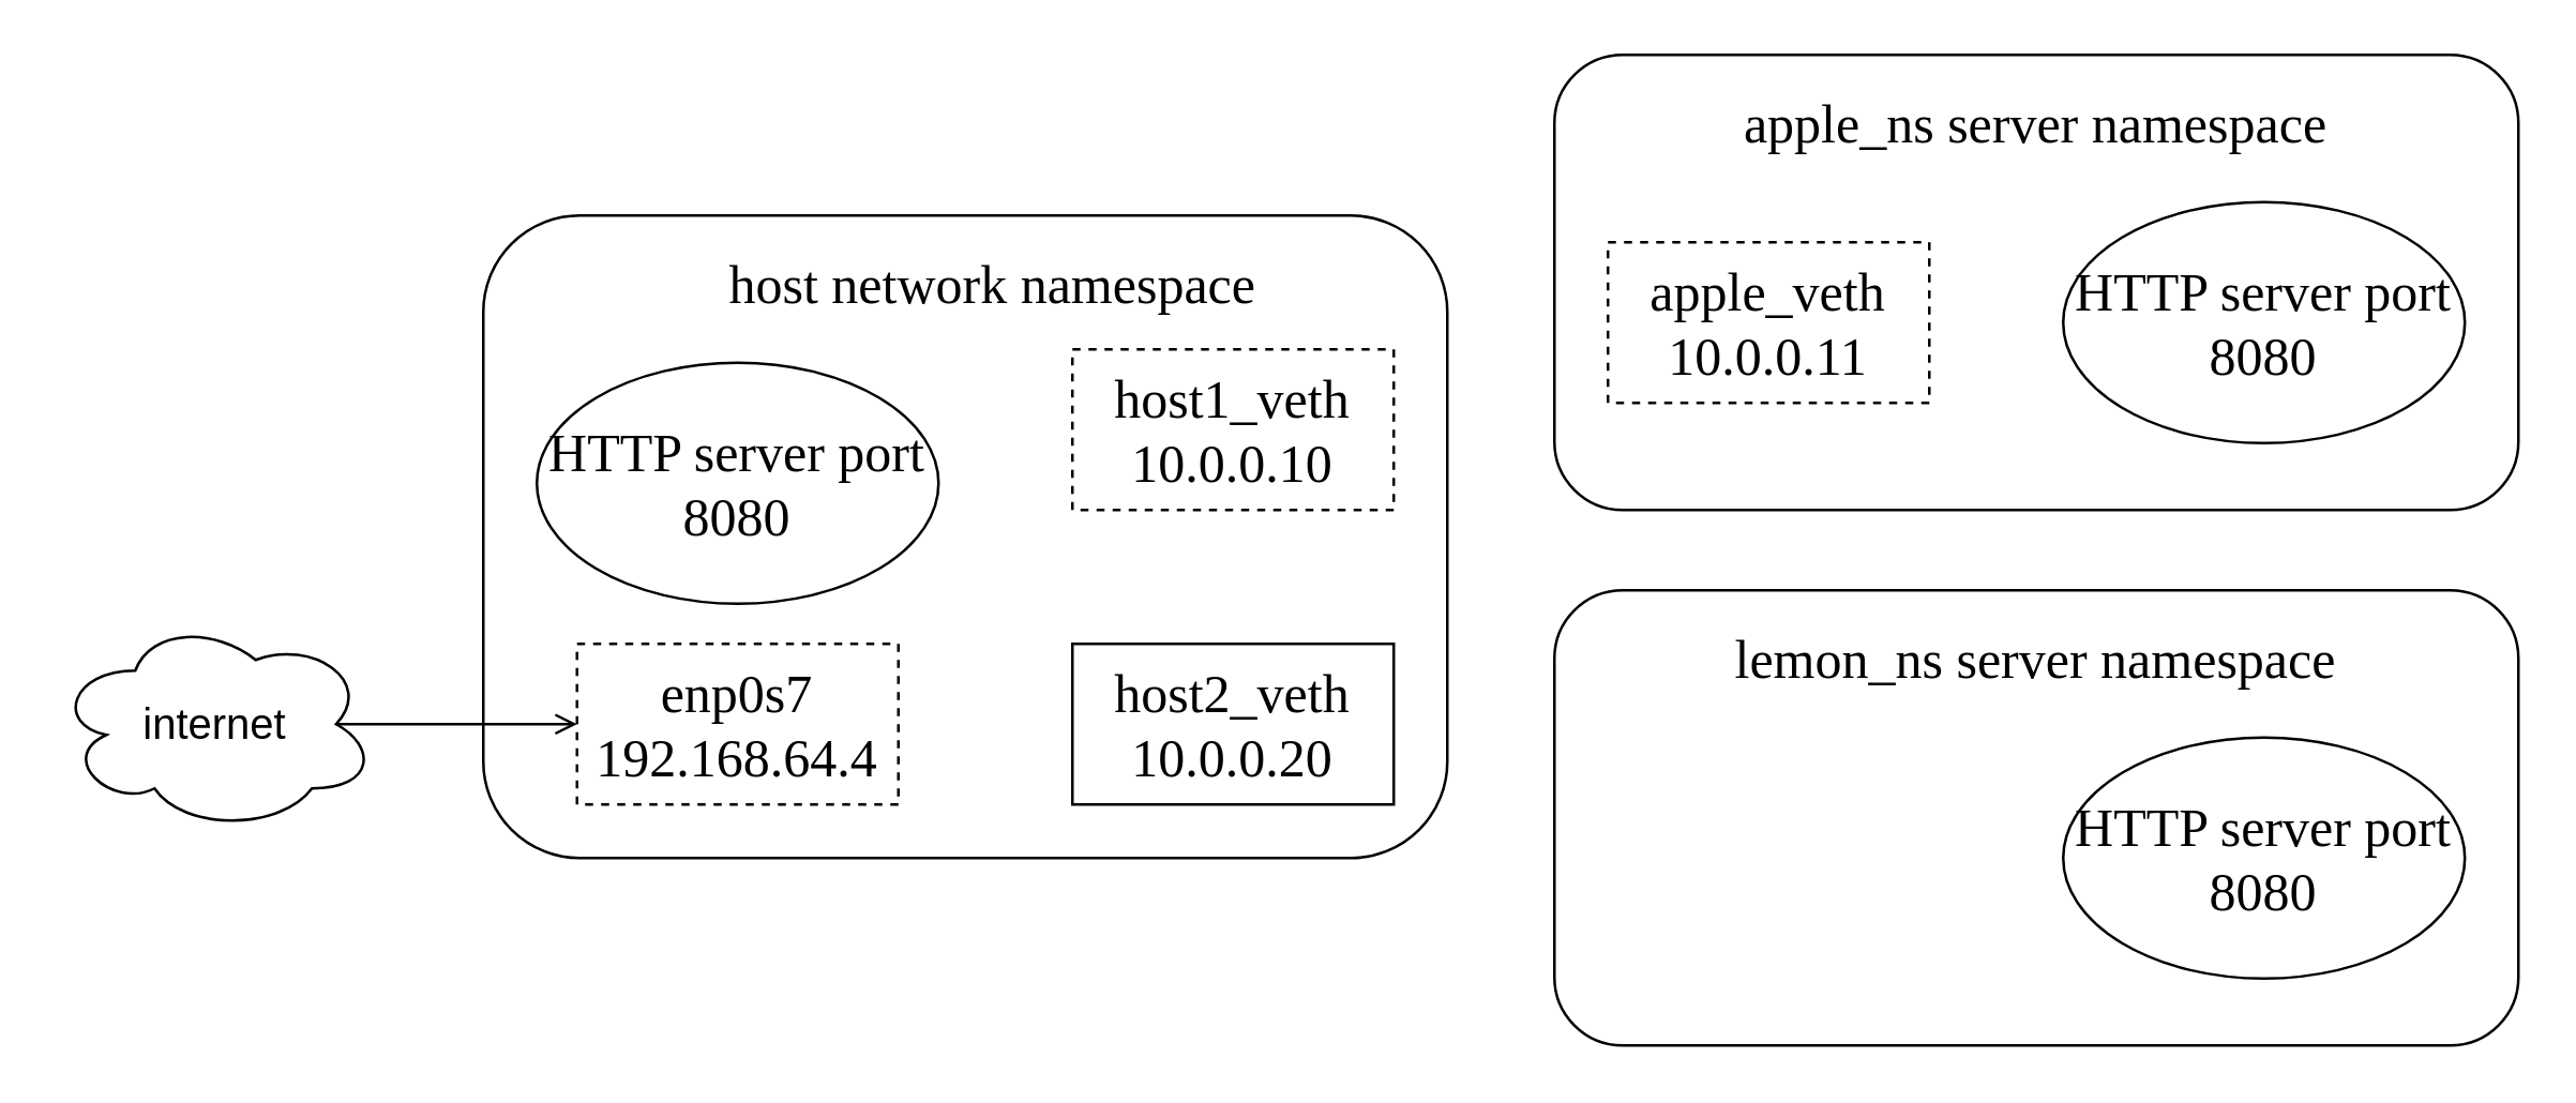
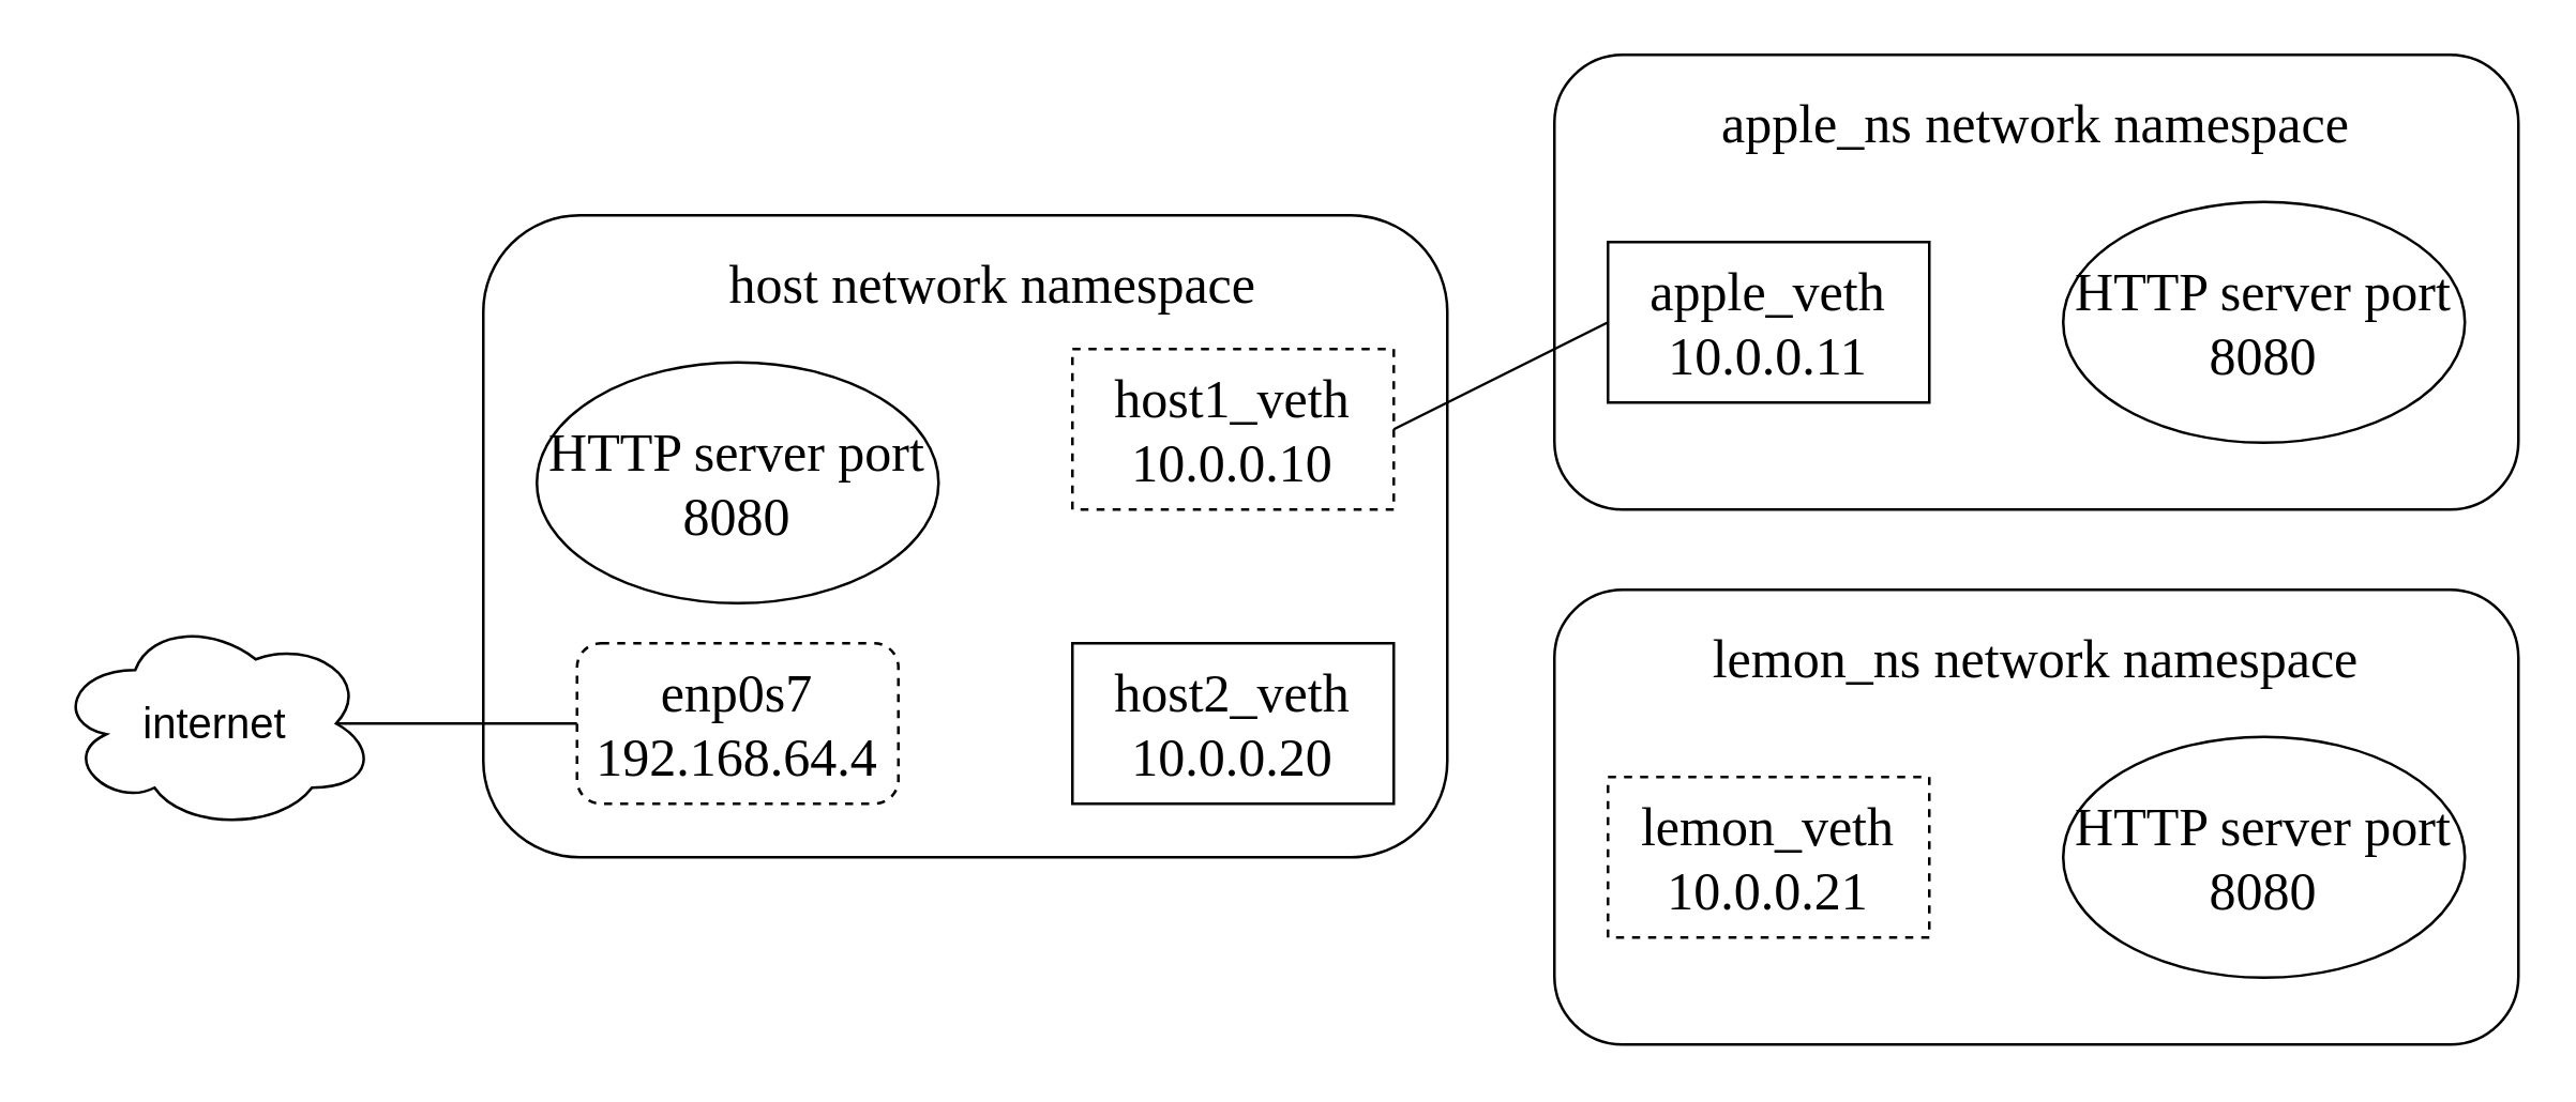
  <mxCell id="0" />
  <mxCell id="1" parent="0" />
  <mxCell id="2" value="" style="rounded=1;whiteSpace=wrap;html=1;" parent="1" vertex="1"><mxGeometry x="180" y="80" width="360" height="240" as="geometry" /></mxCell>
  <mxCell id="3" value="host network namespace" style="text;html=1;strokeColor=none;fillColor=none;align=center;verticalAlign=middle;whiteSpace=wrap;rounded=0;fontSize=20;fontFamily=Architects Daughter;" parent="1" vertex="1"><mxGeometry x="232.5" y="90" width="275" height="30" as="geometry" /></mxCell>
  <mxCell id="4" value="HTTP server port 8080" style="ellipse;whiteSpace=wrap;html=1;hachureGap=4;fontFamily=Architects Daughter;fontSource=https%3A%2F%2Ffonts.googleapis.com%2Fcss%3Ffamily%3DArchitects%2BDaughter;fontSize=20;" parent="1" vertex="1"><mxGeometry x="200" y="135" width="150" height="90" as="geometry" /></mxCell>
  <mxCell id="5" value="" style="rounded=1;whiteSpace=wrap;html=1;" parent="1" vertex="1"><mxGeometry x="580" y="20" width="360" height="170" as="geometry" /></mxCell>
- <mxCell id="6" value="apple_ns server namespace" style="text;html=1;strokeColor=none;fillColor=none;align=center;verticalAlign=middle;whiteSpace=wrap;rounded=0;fontSize=20;fontFamily=Architects Daughter;" parent="1" vertex="1"><mxGeometry x="596.25" y="30" width="327.5" height="30" as="geometry" /></mxCell>
+ <mxCell id="6" value="apple_ns network namespace" style="text;html=1;strokeColor=none;fillColor=none;align=center;verticalAlign=middle;whiteSpace=wrap;rounded=0;fontSize=20;fontFamily=Architects Daughter;" parent="1" vertex="1"><mxGeometry x="596.25" y="30" width="327.5" height="30" as="geometry" /></mxCell>
  <mxCell id="7" value="&lt;div&gt;host1_veth&lt;/div&gt;&lt;div&gt;10.0.0.10&lt;br&gt;&lt;/div&gt;" style="rounded=0;whiteSpace=wrap;html=1;hachureGap=4;fontFamily=Architects Daughter;fontSource=https%3A%2F%2Ffonts.googleapis.com%2Fcss%3Ffamily%3DArchitects%2BDaughter;fontSize=20;dashed=1;strokeColor=default;" parent="1" vertex="1"><mxGeometry x="400" y="130" width="120" height="60" as="geometry" /></mxCell>
- <mxCell id="8" value="&lt;div&gt;apple_veth&lt;/div&gt;&lt;div&gt;10.0.0.11&lt;br&gt;&lt;/div&gt;" style="rounded=0;whiteSpace=wrap;html=1;hachureGap=4;fontFamily=Architects Daughter;fontSource=https%3A%2F%2Ffonts.googleapis.com%2Fcss%3Ffamily%3DArchitects%2BDaughter;fontSize=20;dashed=1;strokeColor=default;" parent="1" vertex="1"><mxGeometry x="600" y="90" width="120" height="60" as="geometry" /></mxCell>
+ <mxCell id="8" value="&lt;div&gt;apple_veth&lt;/div&gt;&lt;div&gt;10.0.0.11&lt;br&gt;&lt;/div&gt;" style="rounded=0;whiteSpace=wrap;html=1;hachureGap=4;fontFamily=Architects Daughter;fontSource=https%3A%2F%2Ffonts.googleapis.com%2Fcss%3Ffamily%3DArchitects%2BDaughter;fontSize=20;dashed=0;strokeColor=default;" parent="1" vertex="1"><mxGeometry x="600" y="90" width="120" height="60" as="geometry" /></mxCell>
+ <mxCell id="9" value="" style="endArrow=none;html=1;rounded=0;hachureGap=4;fontFamily=Architects Daughter;fontSource=https%3A%2F%2Ffonts.googleapis.com%2Fcss%3Ffamily%3DArchitects%2BDaughter;fontSize=16;exitX=1;exitY=0.5;exitDx=0;exitDy=0;entryX=0;entryY=0.5;entryDx=0;entryDy=0;" parent="1" source="7" target="8" edge="1"><mxGeometry width="50" height="50" relative="1" as="geometry"><mxPoint x="560" y="260" as="sourcePoint" /><mxPoint x="610" y="210" as="targetPoint" /></mxGeometry></mxCell>
  <mxCell id="10" value="HTTP server port 8080" style="ellipse;whiteSpace=wrap;html=1;hachureGap=4;fontFamily=Architects Daughter;fontSource=https%3A%2F%2Ffonts.googleapis.com%2Fcss%3Ffamily%3DArchitects%2BDaughter;fontSize=20;" parent="1" vertex="1"><mxGeometry x="770" y="75" width="150" height="90" as="geometry" /></mxCell>
- <mxCell id="11" value="&lt;div&gt;enp0s7&lt;/div&gt;&lt;div&gt;192.168.64.4&lt;br&gt;&lt;/div&gt;" style="rounded=0;whiteSpace=wrap;html=1;hachureGap=4;fontFamily=Architects Daughter;fontSource=https%3A%2F%2Ffonts.googleapis.com%2Fcss%3Ffamily%3DArchitects%2BDaughter;fontSize=20;dashed=1;strokeColor=default;" parent="1" vertex="1"><mxGeometry x="215" y="240" width="120" height="60" as="geometry" /></mxCell>
+ <mxCell id="11" value="&lt;div&gt;enp0s7&lt;/div&gt;&lt;div&gt;192.168.64.4&lt;br&gt;&lt;/div&gt;" style="whiteSpace=wrap;html=1;hachureGap=4;fontFamily=Architects Daughter;fontSource=https%3A%2F%2Ffonts.googleapis.com%2Fcss%3Ffamily%3DArchitects%2BDaughter;fontSize=20;dashed=1;strokeColor=default;rounded=1;" parent="1" vertex="1"><mxGeometry x="215" y="240" width="120" height="60" as="geometry" /></mxCell>
  <mxCell id="12" value="&lt;font style=&quot;font-size: 16px;&quot;&gt;internet&lt;/font&gt;" style="ellipse;shape=cloud;whiteSpace=wrap;html=1;" parent="1" vertex="1"><mxGeometry x="20" y="230" width="120" height="80" as="geometry" /></mxCell>
- <mxCell id="13" value="" style="endArrow=open;html=1;rounded=0;exitX=0.875;exitY=0.5;exitDx=0;exitDy=0;exitPerimeter=0;entryX=0;entryY=0.5;entryDx=0;entryDy=0;" parent="1" source="12" target="11" edge="1"><mxGeometry width="50" height="50" relative="1" as="geometry"><mxPoint x="320" y="310" as="sourcePoint" /><mxPoint x="180" y="350" as="targetPoint" /></mxGeometry></mxCell>
+ <mxCell id="13" value="" style="endArrow=none;html=1;rounded=0;exitX=0.875;exitY=0.5;exitDx=0;exitDy=0;exitPerimeter=0;entryX=0;entryY=0.5;entryDx=0;entryDy=0;" parent="1" source="12" target="11" edge="1"><mxGeometry width="50" height="50" relative="1" as="geometry"><mxPoint x="320" y="310" as="sourcePoint" /><mxPoint x="180" y="350" as="targetPoint" /></mxGeometry></mxCell>
  <mxCell id="14" value="" style="rounded=1;whiteSpace=wrap;html=1;" vertex="1" parent="1"><mxGeometry x="580" y="220" width="360" height="170" as="geometry" /></mxCell>
- <mxCell id="15" value="lemon_ns server namespace" style="text;html=1;strokeColor=none;fillColor=none;align=center;verticalAlign=middle;whiteSpace=wrap;rounded=0;fontSize=20;fontFamily=Architects Daughter;" vertex="1" parent="1"><mxGeometry x="596.25" y="230" width="327.5" height="30" as="geometry" /></mxCell>
+ <mxCell id="15" value="lemon_ns network namespace" style="text;html=1;strokeColor=none;fillColor=none;align=center;verticalAlign=middle;whiteSpace=wrap;rounded=0;fontSize=20;fontFamily=Architects Daughter;" vertex="1" parent="1"><mxGeometry x="596.25" y="230" width="327.5" height="30" as="geometry" /></mxCell>
+ <mxCell id="16" value="&lt;div&gt;lemon_veth&lt;/div&gt;&lt;div&gt;10.0.0.21&lt;br&gt;&lt;/div&gt;" style="rounded=0;whiteSpace=wrap;html=1;hachureGap=4;fontFamily=Architects Daughter;fontSource=https%3A%2F%2Ffonts.googleapis.com%2Fcss%3Ffamily%3DArchitects%2BDaughter;fontSize=20;dashed=1;strokeColor=default;" vertex="1" parent="1"><mxGeometry x="600" y="290" width="120" height="60" as="geometry" /></mxCell>
  <mxCell id="17" value="HTTP server port 8080" style="ellipse;whiteSpace=wrap;html=1;hachureGap=4;fontFamily=Architects Daughter;fontSource=https%3A%2F%2Ffonts.googleapis.com%2Fcss%3Ffamily%3DArchitects%2BDaughter;fontSize=20;" vertex="1" parent="1"><mxGeometry x="770" y="275" width="150" height="90" as="geometry" /></mxCell>
  <mxCell id="18" value="&lt;div&gt;host2_veth&lt;/div&gt;&lt;div&gt;10.0.0.20&lt;br&gt;&lt;/div&gt;" style="rounded=0;whiteSpace=wrap;html=1;hachureGap=4;fontFamily=Architects Daughter;fontSource=https%3A%2F%2Ffonts.googleapis.com%2Fcss%3Ffamily%3DArchitects%2BDaughter;fontSize=20;dashed=0;strokeColor=default;" vertex="1" parent="1"><mxGeometry x="400" y="240" width="120" height="60" as="geometry" /></mxCell>
